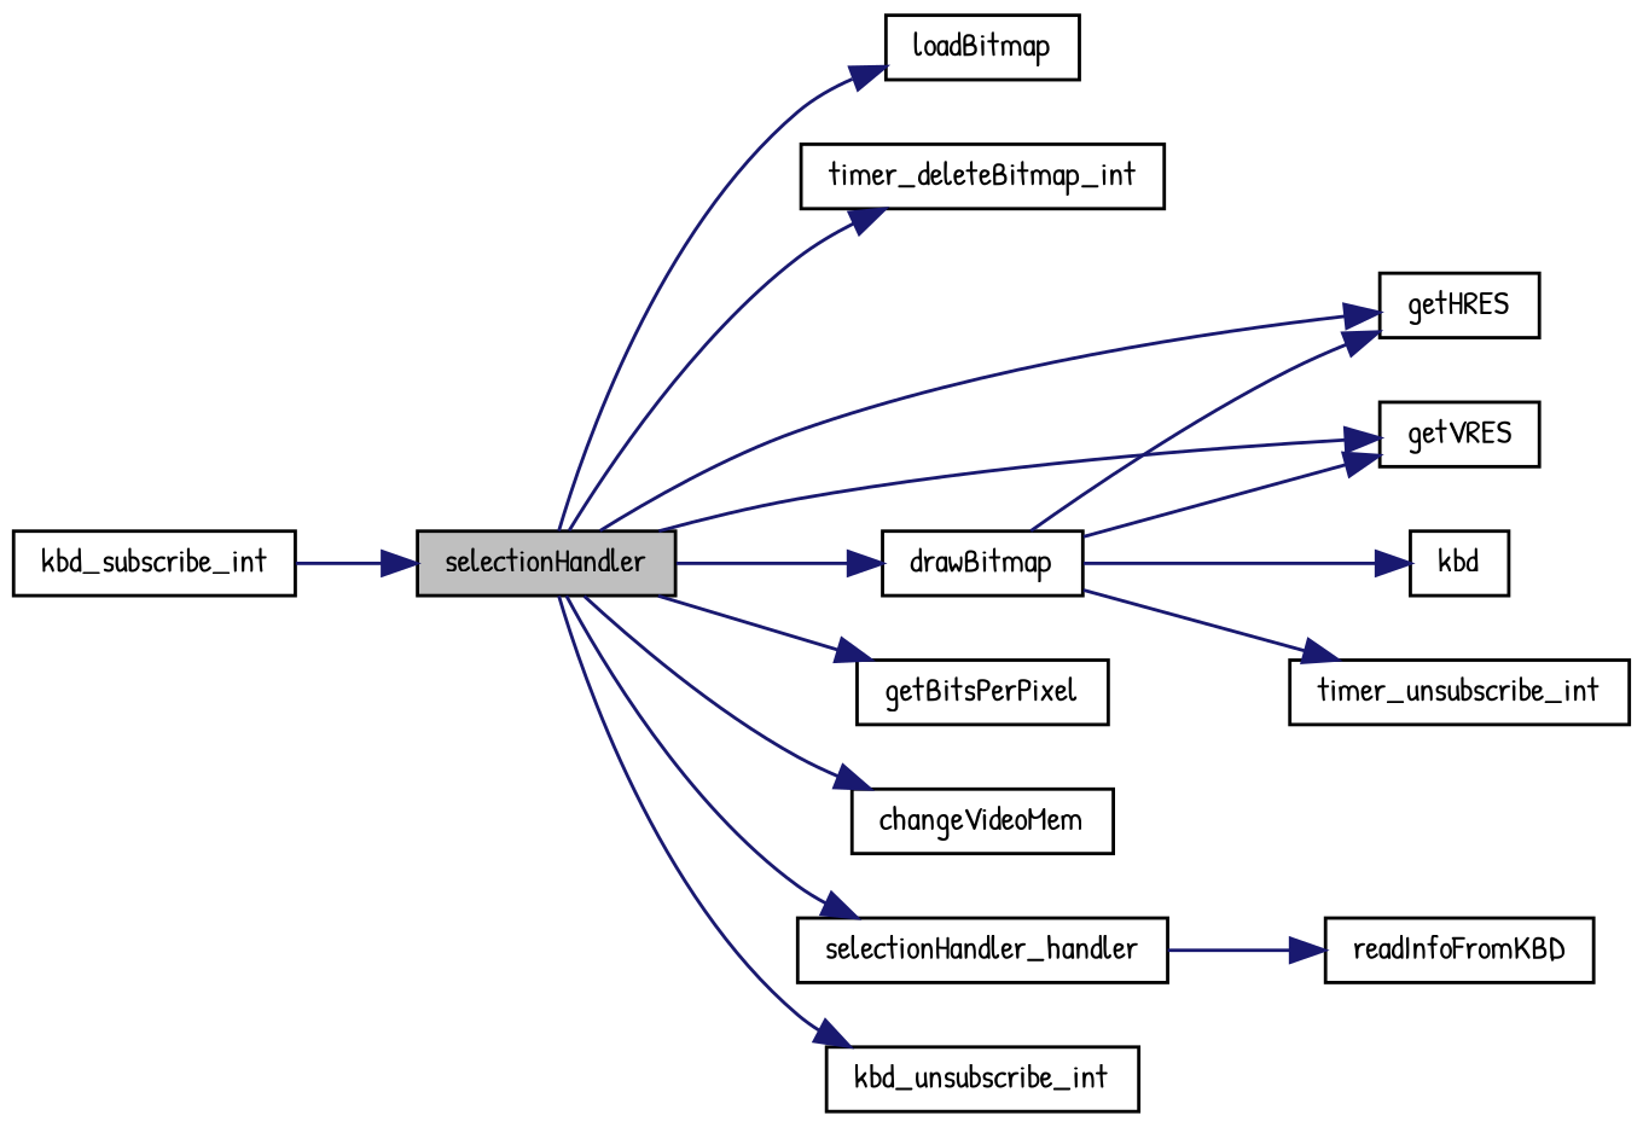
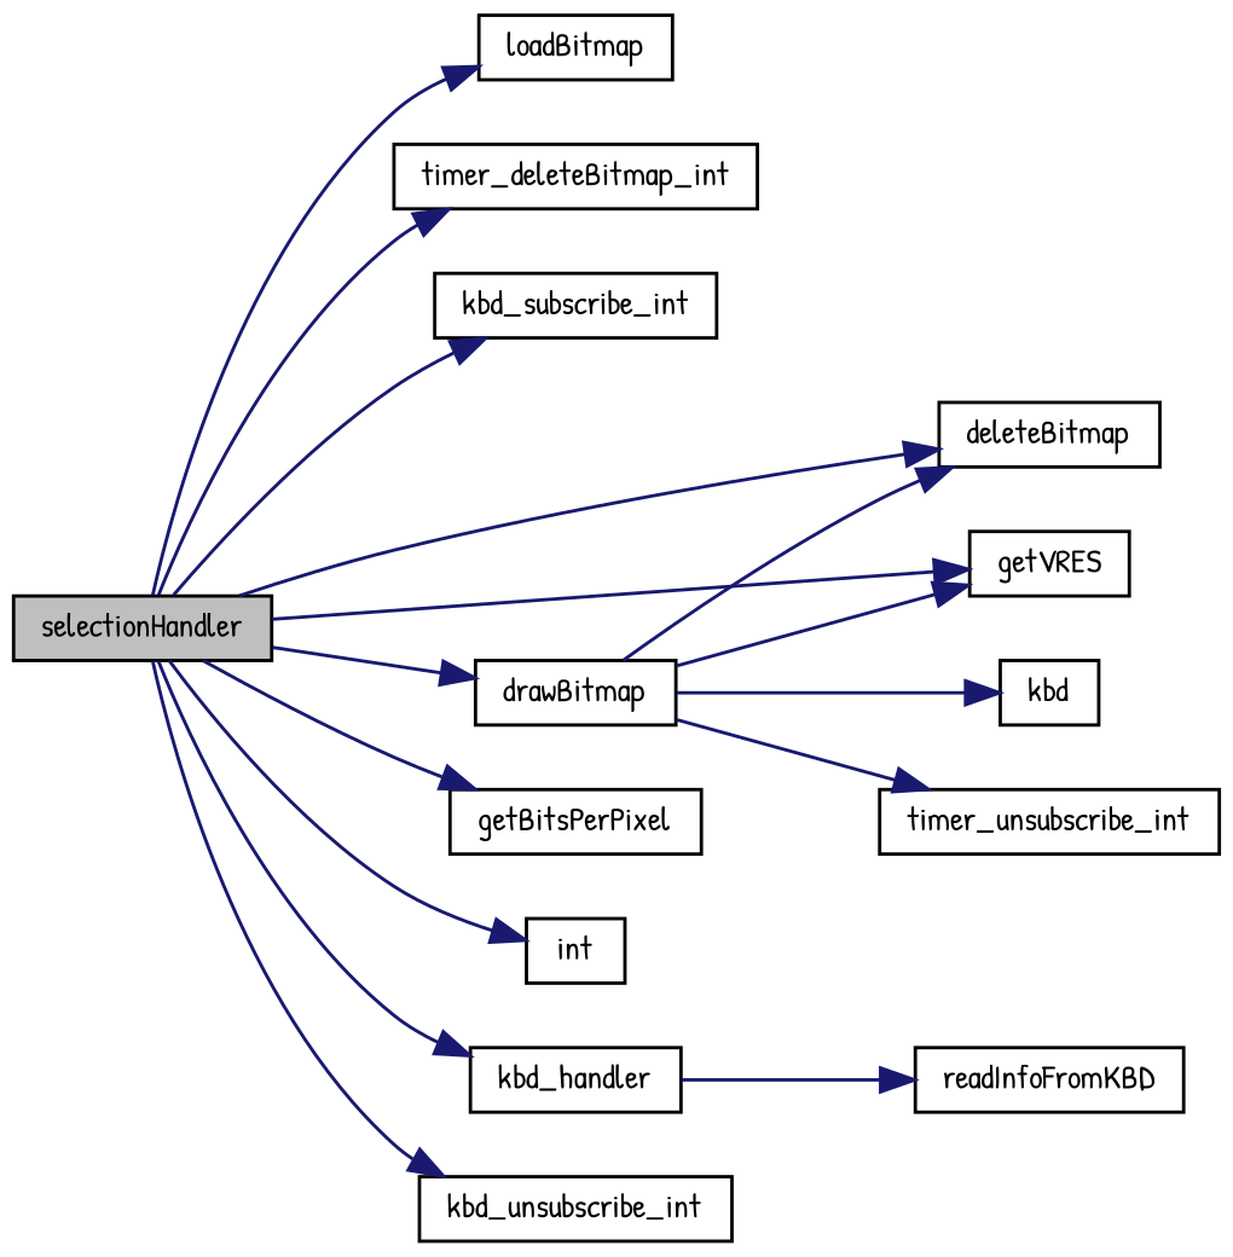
  digraph {
    fontname="Patrick Hand"
    rankdir=LR
    node [color=black fillcolor=white fontname="Patrick Hand" fontsize=10 shape=record style=filled]
    edge [color=midnightblue fontname="Patrick Hand" fontsize=10 labelfontname=Helvetica labelfontsize=10 style=solid]
    n1 [fillcolor=grey75 fontcolor=black height=0.2 label=selectionHandler width=0.4]
    n2 [height=0.2 label=loadBitmap width=0.4]
    n3 [height=0.2 label=timer_deleteBitmap_int width=0.4]
    n4 [height=0.2 label=kbd_subscribe_int width=0.4]
-   n5 [height=0.2 label=getHRES width=0.4]
+   n5 [height=0.2 label=deleteBitmap width=0.4]
    n6 [height=0.2 label=getVRES width=0.4]
    n7 [height=0.2 label=getBitsPerPixel width=0.4]
    n8 [height=0.2 label=drawBitmap width=0.4]
-   n9 [height=0.2 label=changeVideoMem width=0.4]
-   n10 [height=0.2 label=selectionHandler_handler width=0.4]
+   n9 [height=0.2 label=int width=0.4]
+   n10 [height=0.2 label=kbd_handler width=0.4]
    n11 [height=0.2 label=kbd_unsubscribe_int width=0.4]
    n12 [height=0.2 label=timer_unsubscribe_int width=0.4]
    n13 [height=0.2 label=kbd width=0.4]
    n14 [height=0.2 label=readInfoFromKBD width=0.4]
    n1 -> n2
    n1 -> n3
-   n4 -> n1
+   n1 -> n4
    n1 -> n5
    n1 -> n6
    n1 -> n7
    n1 -> n8
    n1 -> n9
    n1 -> n10
    n1 -> n11
    n8 -> n5
    n8 -> n6
    n8 -> n12
    n8 -> n13
    n10 -> n14
  }
